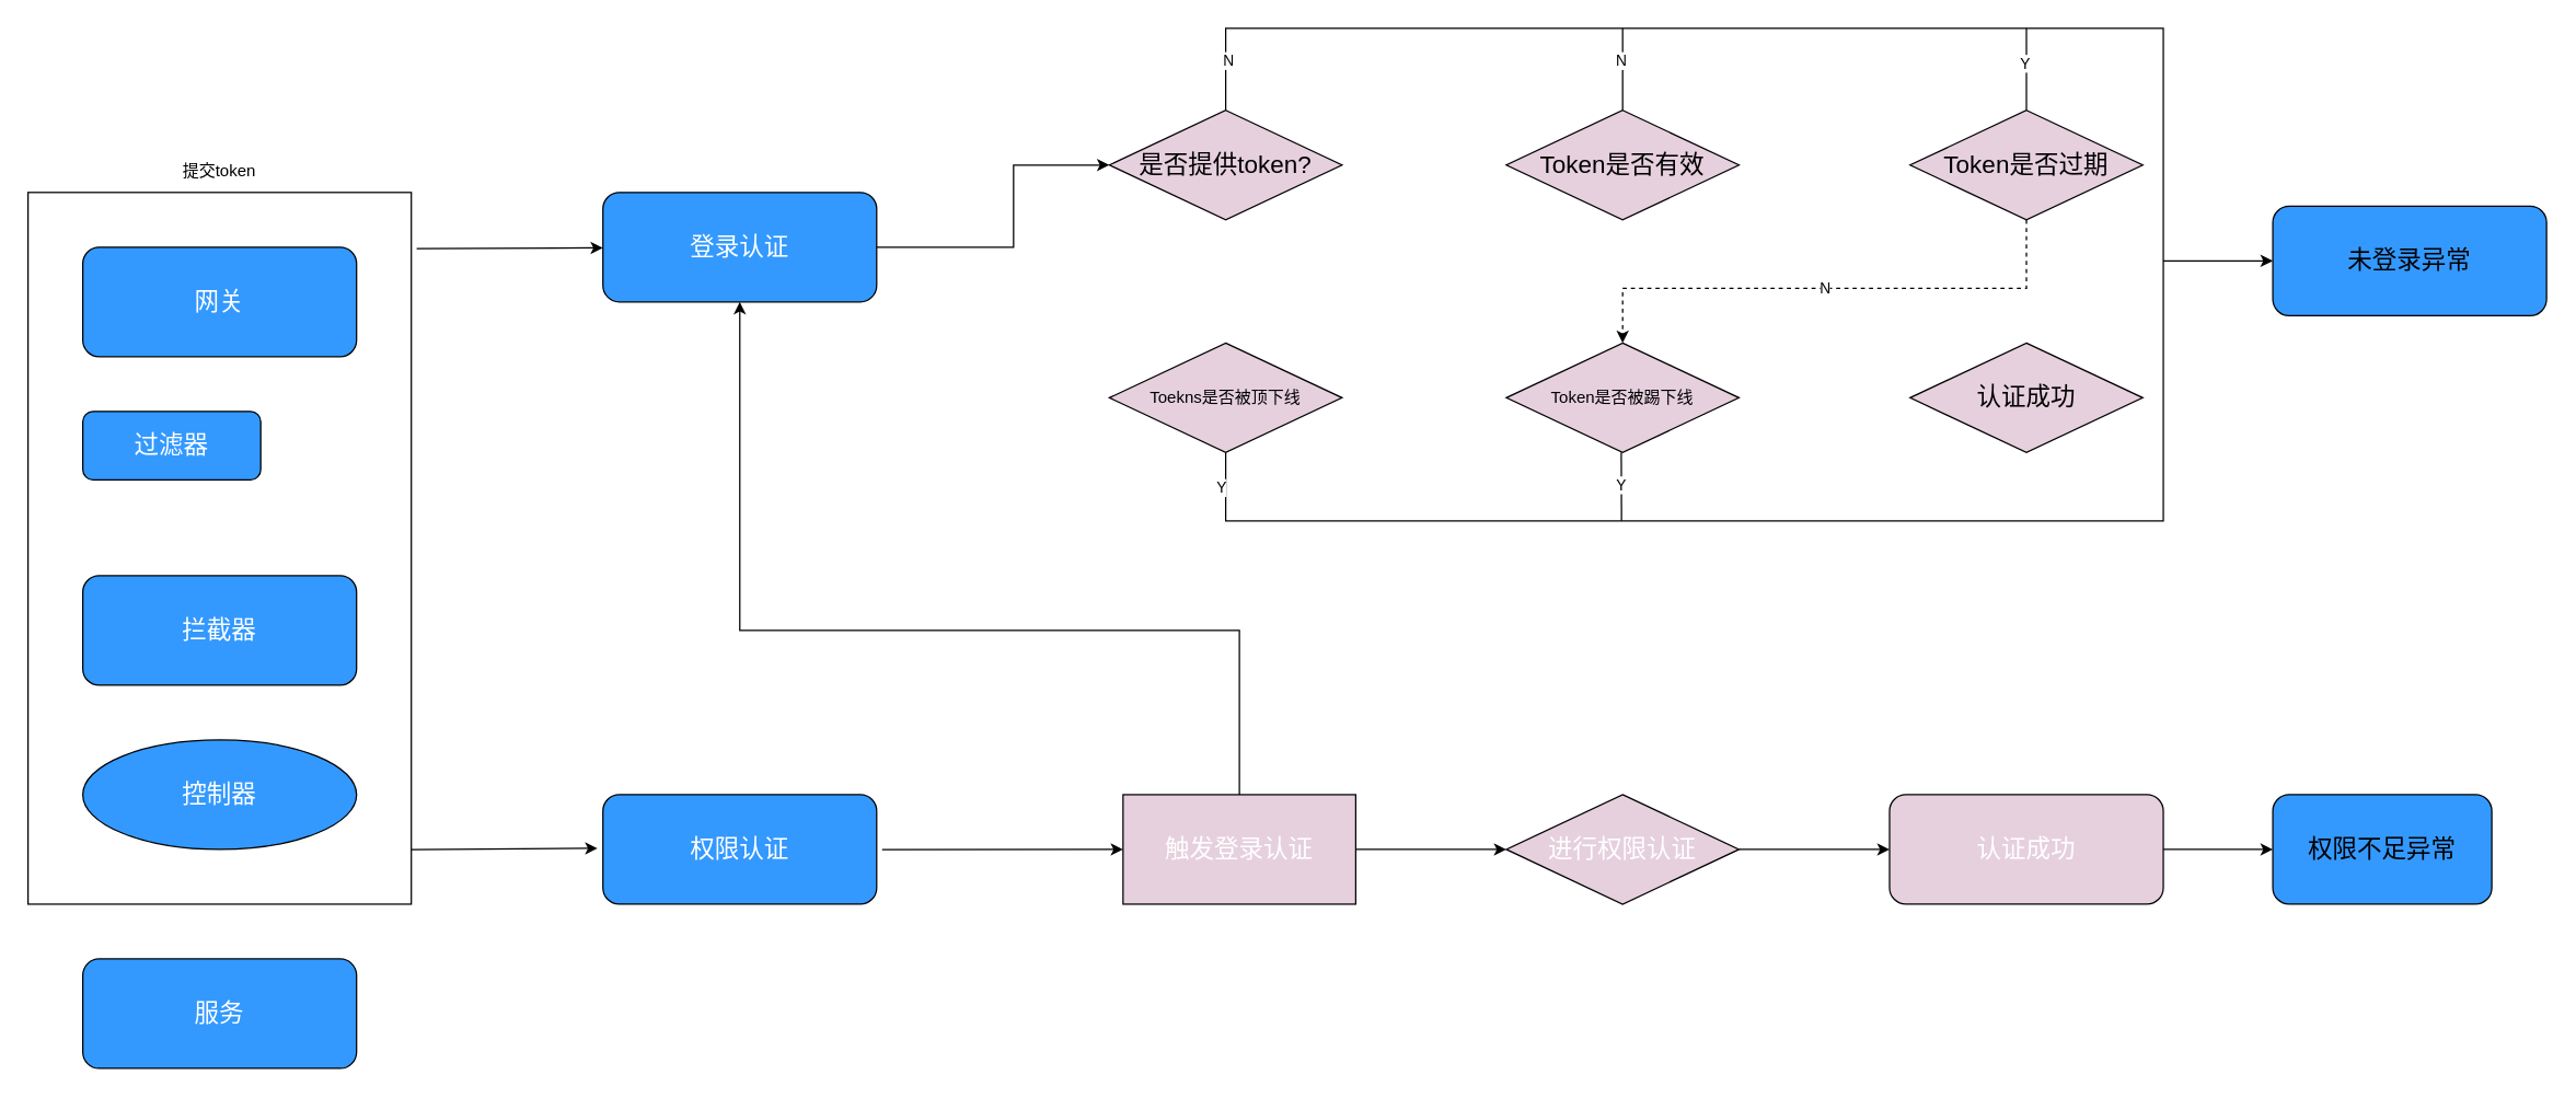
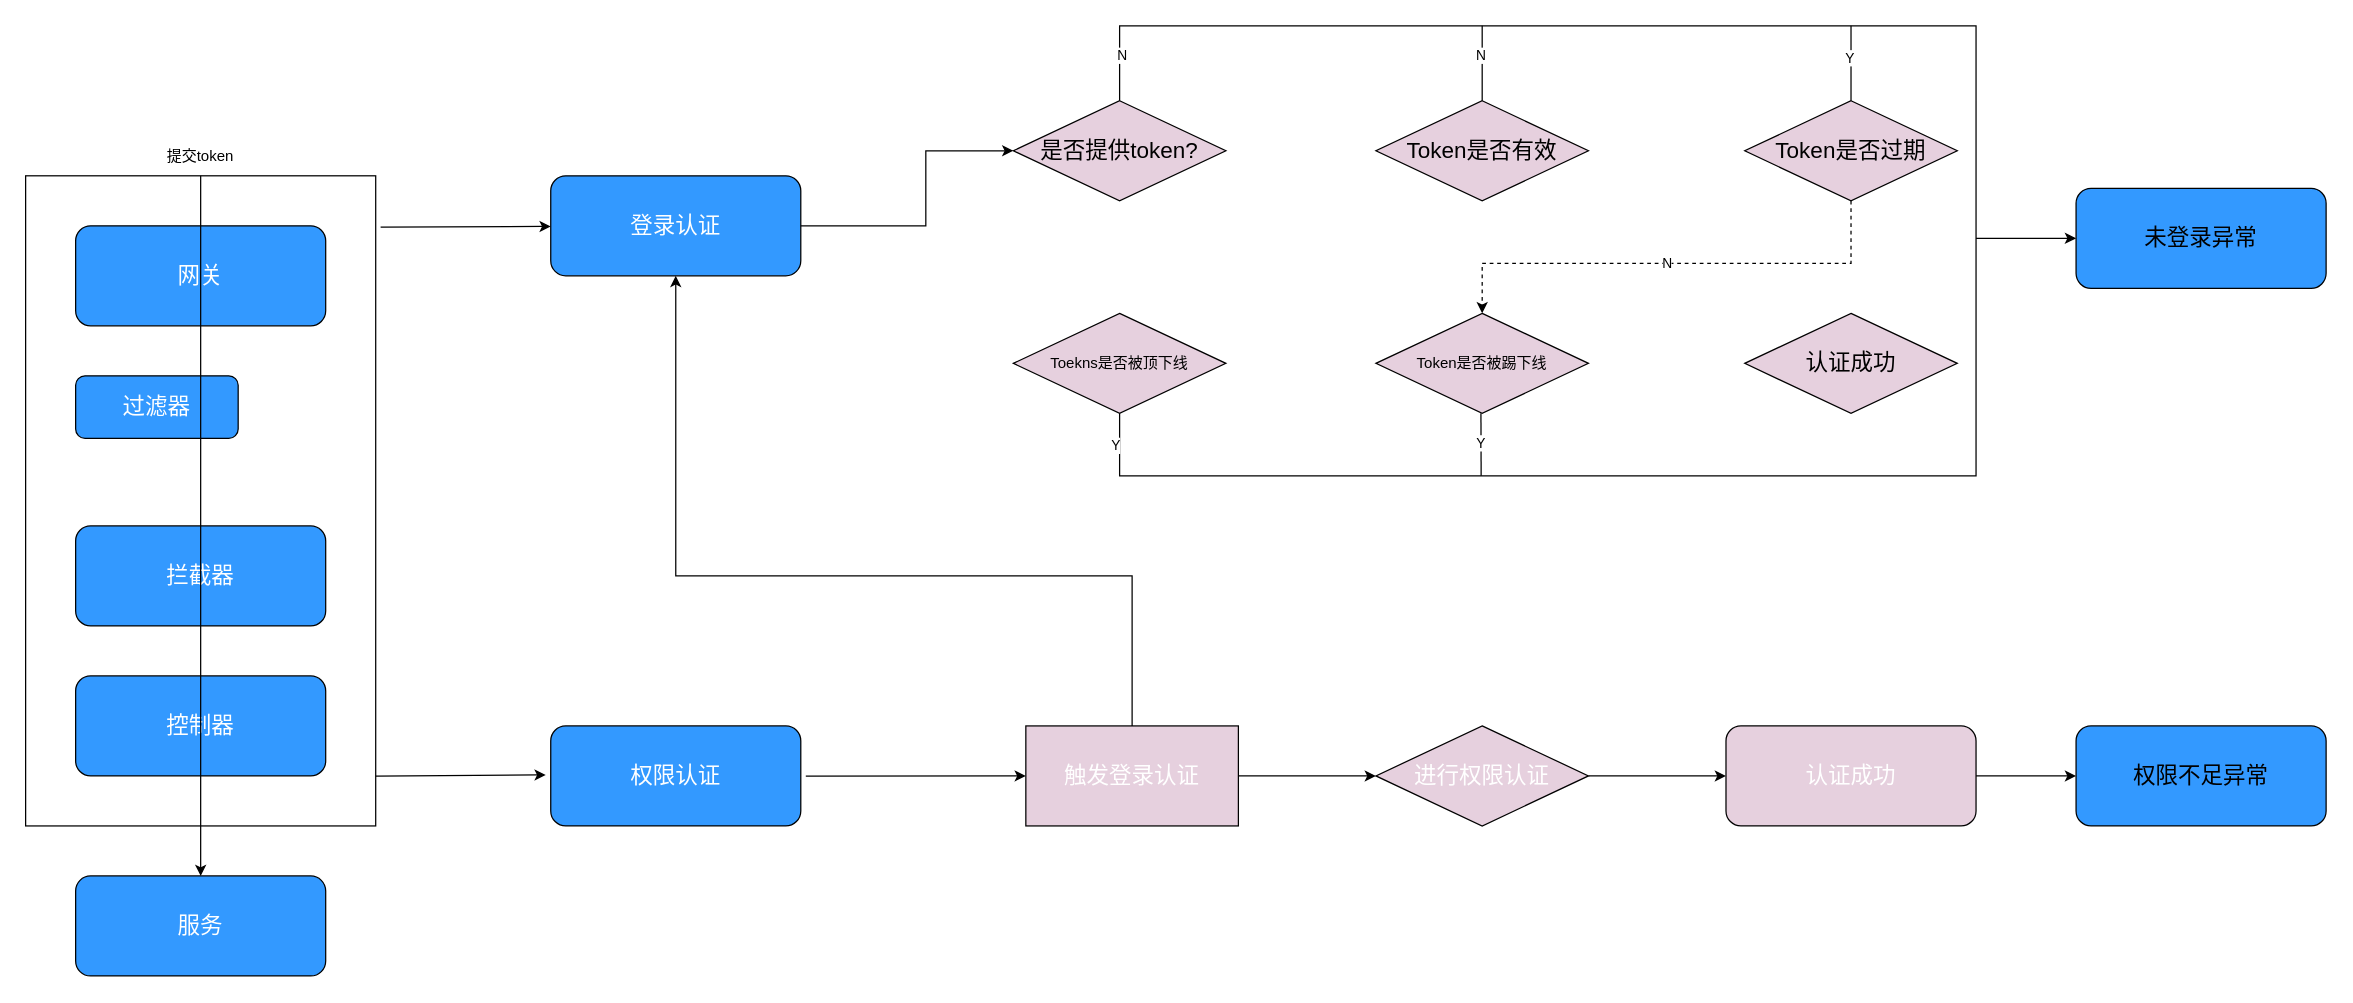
  <mxCell id="0" />
  <mxCell id="1" parent="0" />
  <mxCell id="2" value="" style="rounded=0;whiteSpace=wrap;html=1;shadow=0;" parent="1" vertex="1"><mxGeometry x="20" y="140" width="280" height="520" as="geometry" /></mxCell>
  <mxCell id="3" value="&lt;font color=&quot;#ffffff&quot; style=&quot;font-size: 18px;&quot;&gt;网关&lt;/font&gt;" style="rounded=1;whiteSpace=wrap;html=1;fillColor=#3399FF;" parent="1" vertex="1"><mxGeometry x="60" y="180" width="200" height="80" as="geometry" /></mxCell>
  <mxCell id="4" value="&lt;font color=&quot;#ffffff&quot; style=&quot;font-size: 18px;&quot;&gt;过滤器&lt;/font&gt;" style="rounded=1;whiteSpace=wrap;html=1;fillColor=#3399FF;" parent="1" vertex="1"><mxGeometry x="60" y="300" width="130" height="50" as="geometry" /></mxCell>
  <mxCell id="5" value="&lt;font color=&quot;#ffffff&quot; style=&quot;font-size: 18px;&quot;&gt;拦截器&lt;/font&gt;" style="rounded=1;whiteSpace=wrap;html=1;fillColor=#3399FF;" parent="1" vertex="1"><mxGeometry x="60" y="420" width="200" height="80" as="geometry" /></mxCell>
- <mxCell id="6" value="&lt;font color=&quot;#ffffff&quot; style=&quot;font-size: 18px;&quot;&gt;控制器&lt;/font&gt;" style="ellipse;whiteSpace=wrap;html=1;fillColor=#3399FF;" parent="1" vertex="1"><mxGeometry x="60" y="540" width="200" height="80" as="geometry" /></mxCell>
+ <mxCell id="6" value="&lt;font color=&quot;#ffffff&quot; style=&quot;font-size: 18px;&quot;&gt;控制器&lt;/font&gt;" style="rounded=1;whiteSpace=wrap;html=1;fillColor=#3399FF;" parent="1" vertex="1"><mxGeometry x="60" y="540" width="200" height="80" as="geometry" /></mxCell>
  <mxCell id="7" value="&lt;font color=&quot;#ffffff&quot; style=&quot;font-size: 18px;&quot;&gt;服务&lt;/font&gt;" style="rounded=1;whiteSpace=wrap;html=1;fillColor=#3399FF;" parent="1" vertex="1"><mxGeometry x="60" y="700" width="200" height="80" as="geometry" /></mxCell>
  <mxCell id="8" value="&lt;font color=&quot;#ffffff&quot; style=&quot;font-size: 18px;&quot;&gt;登录认证&lt;/font&gt;" style="rounded=1;whiteSpace=wrap;html=1;fillColor=#3399FF;" parent="1" vertex="1"><mxGeometry x="440" y="140" width="200" height="80" as="geometry" /></mxCell>
  <mxCell id="9" value="&lt;font color=&quot;#ffffff&quot; style=&quot;font-size: 18px;&quot;&gt;权限认证&lt;/font&gt;" style="rounded=1;whiteSpace=wrap;html=1;fillColor=#3399FF;" parent="1" vertex="1"><mxGeometry x="440" y="580" width="200" height="80" as="geometry" /></mxCell>
  <mxCell id="10" value="&lt;font style=&quot;font-size: 18px;&quot;&gt;Token是否过期&lt;/font&gt;" style="rhombus;whiteSpace=wrap;html=1;fillColor=#E6D0DE;" parent="1" vertex="1"><mxGeometry x="1395" y="80" width="170" height="80" as="geometry" /></mxCell>
  <mxCell id="11" value="&lt;font style=&quot;font-size: 18px;&quot;&gt;Token是否有效&lt;/font&gt;" style="rhombus;whiteSpace=wrap;html=1;fillColor=#E6D0DE;" parent="1" vertex="1"><mxGeometry x="1100" y="80" width="170" height="80" as="geometry" /></mxCell>
  <mxCell id="12" value="&lt;font style=&quot;font-size: 18px;&quot;&gt;是否提供token?&lt;/font&gt;" style="rhombus;whiteSpace=wrap;html=1;fillColor=#E6D0DE;" parent="1" vertex="1"><mxGeometry x="810" y="80" width="170" height="80" as="geometry" /></mxCell>
  <mxCell id="13" value="Toekns是否被顶下线" style="rhombus;whiteSpace=wrap;html=1;fillColor=#E6D0DE;" parent="1" vertex="1"><mxGeometry x="810" y="250" width="170" height="80" as="geometry" /></mxCell>
  <mxCell id="14" value="Token是否被踢下线" style="rhombus;whiteSpace=wrap;html=1;fillColor=#E6D0DE;" parent="1" vertex="1"><mxGeometry x="1100" y="250" width="170" height="80" as="geometry" /></mxCell>
  <mxCell id="15" value="&lt;font style=&quot;font-size: 18px;&quot;&gt;认证成功&lt;/font&gt;" style="rhombus;whiteSpace=wrap;html=1;fillColor=#E6D0DE;" parent="1" vertex="1"><mxGeometry x="1395" y="250" width="170" height="80" as="geometry" /></mxCell>
  <mxCell id="16" value="&lt;font color=&quot;#ffffff&quot; style=&quot;font-size: 18px;&quot;&gt;触发登录认证&lt;/font&gt;" style="rounded=0;whiteSpace=wrap;html=1;fillColor=#E6D0DE;" parent="1" vertex="1"><mxGeometry x="820" y="580" width="170" height="80" as="geometry" /></mxCell>
  <mxCell id="17" value="&lt;font color=&quot;#ffffff&quot; style=&quot;font-size: 18px;&quot;&gt;进行权限认证&lt;/font&gt;" style="rhombus;whiteSpace=wrap;html=1;fillColor=#E6D0DE;" parent="1" vertex="1"><mxGeometry x="1100" y="580" width="170" height="80" as="geometry" /></mxCell>
  <mxCell id="18" value="&lt;font color=&quot;#ffffff&quot; style=&quot;font-size: 18px;&quot;&gt;认证成功&lt;/font&gt;" style="rounded=1;whiteSpace=wrap;html=1;fillColor=#E6D0DE;" parent="1" vertex="1"><mxGeometry x="1380" y="580" width="200" height="80" as="geometry" /></mxCell>
  <mxCell id="19" value="&lt;font style=&quot;font-size: 18px;&quot;&gt;未登录异常&lt;/font&gt;" style="rounded=1;whiteSpace=wrap;html=1;fillColor=#3399FF;" parent="1" vertex="1"><mxGeometry x="1660" y="150" width="200" height="80" as="geometry" /></mxCell>
- <mxCell id="20" value="&lt;font style=&quot;font-size: 18px;&quot;&gt;权限不足异常&lt;/font&gt;" style="rounded=1;whiteSpace=wrap;html=1;fillColor=#3399FF;" parent="1" vertex="1"><mxGeometry x="1660" y="580" width="160" height="80" as="geometry" /></mxCell>
+ <mxCell id="20" value="&lt;font style=&quot;font-size: 18px;&quot;&gt;权限不足异常&lt;/font&gt;" style="rounded=1;whiteSpace=wrap;html=1;fillColor=#3399FF;" parent="1" vertex="1"><mxGeometry x="1660" y="580" width="200" height="80" as="geometry" /></mxCell>
+ <mxCell id="21" value="" style="endArrow=classic;html=1;rounded=0;exitX=0.5;exitY=1;exitDx=0;exitDy=0;entryX=0.5;entryY=0;entryDx=0;entryDy=0;" parent="1" source="22" target="7" edge="1"><mxGeometry width="50" height="50" relative="1" as="geometry"><mxPoint x="980" y="520" as="sourcePoint" /><mxPoint x="1030" y="470" as="targetPoint" /></mxGeometry></mxCell>
  <mxCell id="22" value="提交token" style="text;html=1;align=center;verticalAlign=middle;whiteSpace=wrap;rounded=0;" parent="1" vertex="1"><mxGeometry x="130" y="110" width="60" height="30" as="geometry" /></mxCell>
  <mxCell id="23" value="" style="endArrow=classic;html=1;rounded=0;exitX=1.014;exitY=0.079;exitDx=0;exitDy=0;exitPerimeter=0;" parent="1" source="2" target="8" edge="1"><mxGeometry width="50" height="50" relative="1" as="geometry"><mxPoint x="980" y="520" as="sourcePoint" /><mxPoint x="1030" y="470" as="targetPoint" /></mxGeometry></mxCell>
  <mxCell id="24" value="" style="endArrow=classic;html=1;rounded=0;exitX=1.014;exitY=0.079;exitDx=0;exitDy=0;exitPerimeter=0;" parent="1" edge="1"><mxGeometry width="50" height="50" relative="1" as="geometry"><mxPoint x="300" y="620.17" as="sourcePoint" /><mxPoint x="436" y="619.17" as="targetPoint" /></mxGeometry></mxCell>
  <mxCell id="25" value="" style="endArrow=classic;html=1;rounded=0;exitX=1.014;exitY=0.079;exitDx=0;exitDy=0;exitPerimeter=0;entryX=0;entryY=0.5;entryDx=0;entryDy=0;" parent="1" target="16" edge="1"><mxGeometry width="50" height="50" relative="1" as="geometry"><mxPoint x="644" y="620.17" as="sourcePoint" /><mxPoint y="619.17" as="targetPoint" x="780" /></mxGeometry></mxCell>
  <mxCell id="26" value="" style="endArrow=classic;html=1;rounded=0;entryX=0;entryY=0.5;entryDx=0;entryDy=0;" parent="1" target="17" edge="1"><mxGeometry width="50" height="50" relative="1" as="geometry"><mxPoint x="990" y="620" as="sourcePoint" /><mxPoint x="1156" y="620" as="targetPoint" /></mxGeometry></mxCell>
  <mxCell id="27" value="" style="endArrow=classic;html=1;rounded=0;entryX=0;entryY=0.5;entryDx=0;entryDy=0;" parent="1" edge="1"><mxGeometry width="50" height="50" relative="1" as="geometry"><mxPoint x="1270" y="620" as="sourcePoint" /><mxPoint x="1380" y="620" as="targetPoint" /></mxGeometry></mxCell>
  <mxCell id="28" value="" style="endArrow=classic;html=1;rounded=0;exitX=0.5;exitY=0;exitDx=0;exitDy=0;entryX=0.5;entryY=1;entryDx=0;entryDy=0;" parent="1" source="16" target="8" edge="1"><mxGeometry width="50" height="50" relative="1" as="geometry"><mxPoint x="980" y="520" as="sourcePoint" /><mxPoint x="1030" y="470" as="targetPoint" /><Array as="points"><mxPoint x="905" y="460" /><mxPoint x="540" y="460" /></Array></mxGeometry></mxCell>
  <mxCell id="29" value="" style="endArrow=classic;html=1;rounded=0;entryX=0;entryY=0.5;entryDx=0;entryDy=0;" parent="1" target="12" edge="1"><mxGeometry width="50" height="50" relative="1" as="geometry"><mxPoint x="640" y="180" as="sourcePoint" /><mxPoint x="690" y="130" as="targetPoint" /><Array as="points"><mxPoint x="740" y="180" /><mxPoint x="740" y="120" /></Array></mxGeometry></mxCell>
  <mxCell id="30" value="" style="endArrow=none;html=1;rounded=0;entryX=0.5;entryY=1;entryDx=0;entryDy=0;" parent="1" target="13" edge="1"><mxGeometry width="50" height="50" relative="1" as="geometry"><mxPoint x="895" y="80" as="sourcePoint" /><mxPoint x="800" y="360" as="targetPoint" /><Array as="points"><mxPoint x="895" y="20" /><mxPoint x="1580" y="20" /><mxPoint x="1580" y="380" /><mxPoint x="895" y="380" /></Array></mxGeometry></mxCell>
  <mxCell id="31" value="N" style="edgeLabel;html=1;align=center;verticalAlign=middle;resizable=0;points=[];" parent="30" vertex="1" connectable="0"><mxGeometry x="-0.96" y="-1" relative="1" as="geometry"><mxPoint as="offset" /></mxGeometry></mxCell>
  <mxCell id="32" value="Y" style="edgeLabel;html=1;align=center;verticalAlign=middle;resizable=0;points=[];" parent="30" vertex="1" connectable="0"><mxGeometry x="0.973" y="4" relative="1" as="geometry"><mxPoint as="offset" /></mxGeometry></mxCell>
  <mxCell id="33" value="" style="endArrow=none;html=1;rounded=0;exitX=0.5;exitY=0;exitDx=0;exitDy=0;" parent="1" source="11" edge="1"><mxGeometry width="50" height="50" relative="1" as="geometry"><mxPoint x="1130" y="70" as="sourcePoint" /><mxPoint x="1185" y="20" as="targetPoint" /></mxGeometry></mxCell>
  <mxCell id="34" value="N" style="edgeLabel;html=1;align=center;verticalAlign=middle;resizable=0;points=[];" parent="33" vertex="1" connectable="0"><mxGeometry x="0.222" y="2" relative="1" as="geometry"><mxPoint as="offset" /></mxGeometry></mxCell>
  <mxCell id="35" value="" style="endArrow=none;html=1;rounded=0;exitX=0.5;exitY=0;exitDx=0;exitDy=0;" parent="1" edge="1"><mxGeometry width="50" height="50" relative="1" as="geometry"><mxPoint x="1480" y="80" as="sourcePoint" /><mxPoint x="1480" y="20" as="targetPoint" /></mxGeometry></mxCell>
  <mxCell id="36" value="Y" style="edgeLabel;html=1;align=center;verticalAlign=middle;resizable=0;points=[];" parent="35" vertex="1" connectable="0"><mxGeometry x="0.167" y="2" relative="1" as="geometry"><mxPoint as="offset" /></mxGeometry></mxCell>
  <mxCell id="37" value="" style="endArrow=none;html=1;rounded=0;exitX=0.5;exitY=0;exitDx=0;exitDy=0;" parent="1" edge="1"><mxGeometry width="50" height="50" relative="1" as="geometry"><mxPoint x="1184.17" y="380" as="sourcePoint" /><mxPoint x="1184" y="330" as="targetPoint" /></mxGeometry></mxCell>
  <mxCell id="38" value="Y" style="edgeLabel;html=1;align=center;verticalAlign=middle;resizable=0;points=[];" parent="37" vertex="1" connectable="0"><mxGeometry x="0.067" y="1" relative="1" as="geometry"><mxPoint as="offset" /></mxGeometry></mxCell>
  <mxCell id="39" value="" style="endArrow=classic;html=1;rounded=0;entryX=0.5;entryY=0;entryDx=0;entryDy=0;exitX=0.5;exitY=1;exitDx=0;exitDy=0;dashed=1;" parent="1" source="10" target="14" edge="1"><mxGeometry width="50" height="50" relative="1" as="geometry"><mxPoint x="1315" y="224" as="sourcePoint" /><mxPoint x="1365" y="174" as="targetPoint" /><Array as="points"><mxPoint x="1480" y="210" /><mxPoint x="1185" y="210" /></Array></mxGeometry></mxCell>
  <mxCell id="40" value="N" style="edgeLabel;html=1;align=center;verticalAlign=middle;resizable=0;points=[];" parent="39" vertex="1" connectable="0"><mxGeometry x="0.031" y="-1" relative="1" as="geometry"><mxPoint as="offset" /></mxGeometry></mxCell>
  <mxCell id="41" value="" style="endArrow=classic;html=1;rounded=0;entryX=0;entryY=0.5;entryDx=0;entryDy=0;" parent="1" target="19" edge="1"><mxGeometry width="50" height="50" relative="1" as="geometry"><mxPoint x="1580" y="190" as="sourcePoint" /><mxPoint x="1630" y="155" as="targetPoint" /></mxGeometry></mxCell>
  <mxCell id="42" value="" style="endArrow=classic;html=1;rounded=0;entryX=0;entryY=0.5;entryDx=0;entryDy=0;" parent="1" target="20" edge="1"><mxGeometry width="50" height="50" relative="1" as="geometry"><mxPoint x="1580" y="620" as="sourcePoint" /><mxPoint x="1630" y="570" as="targetPoint" /></mxGeometry></mxCell>
